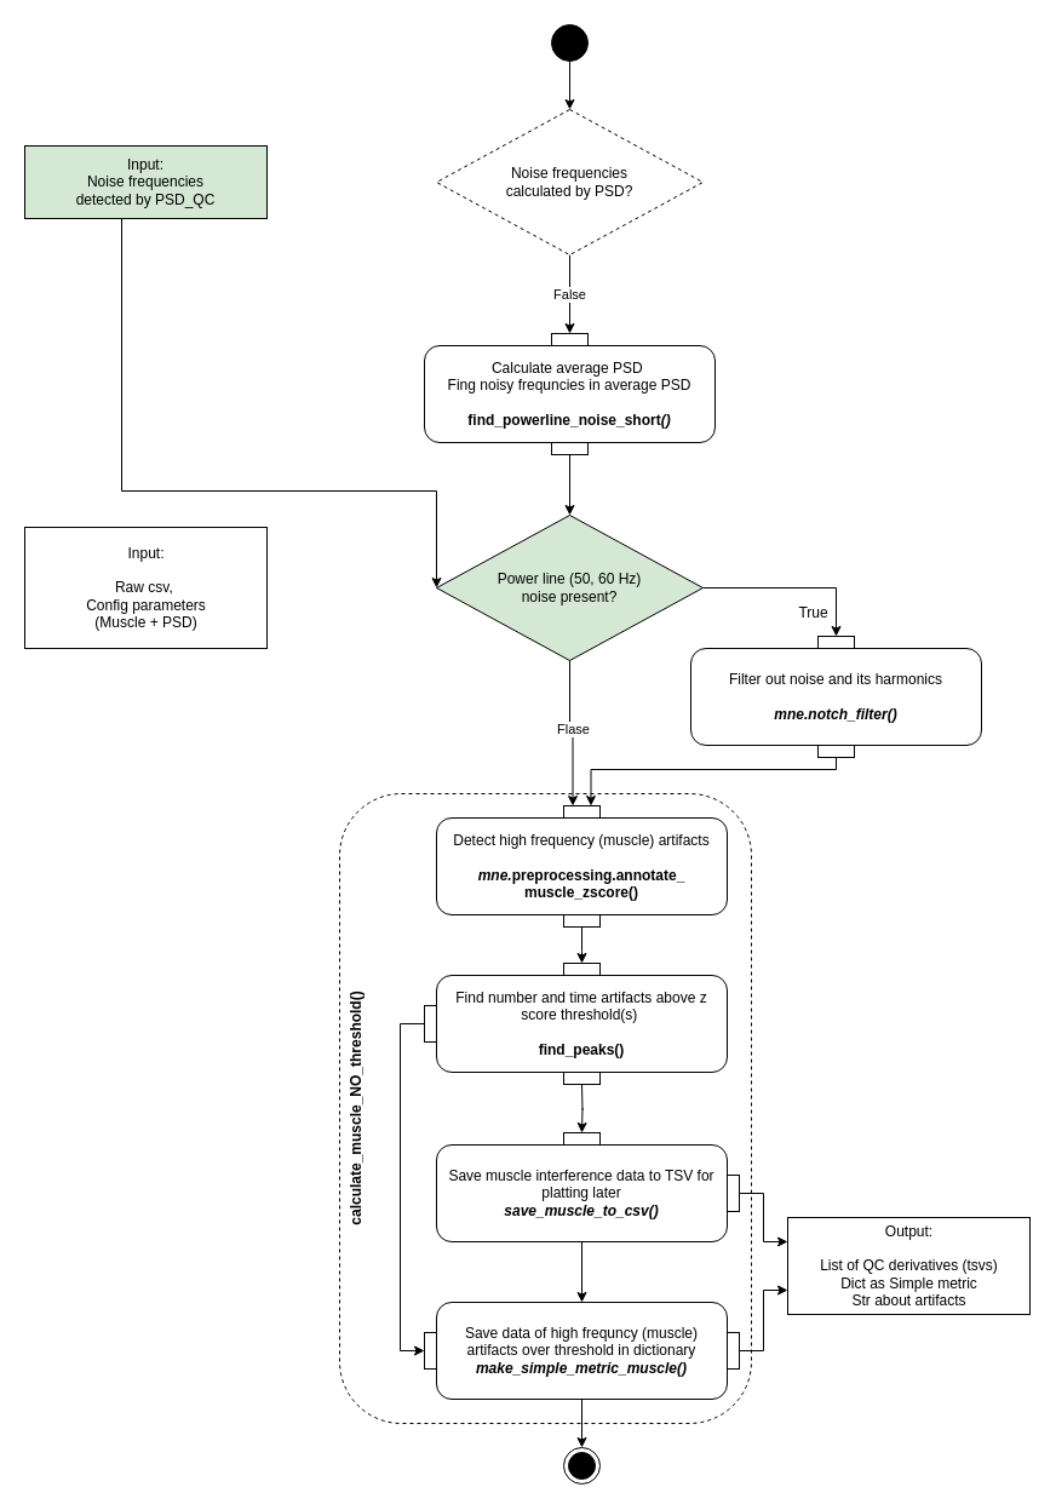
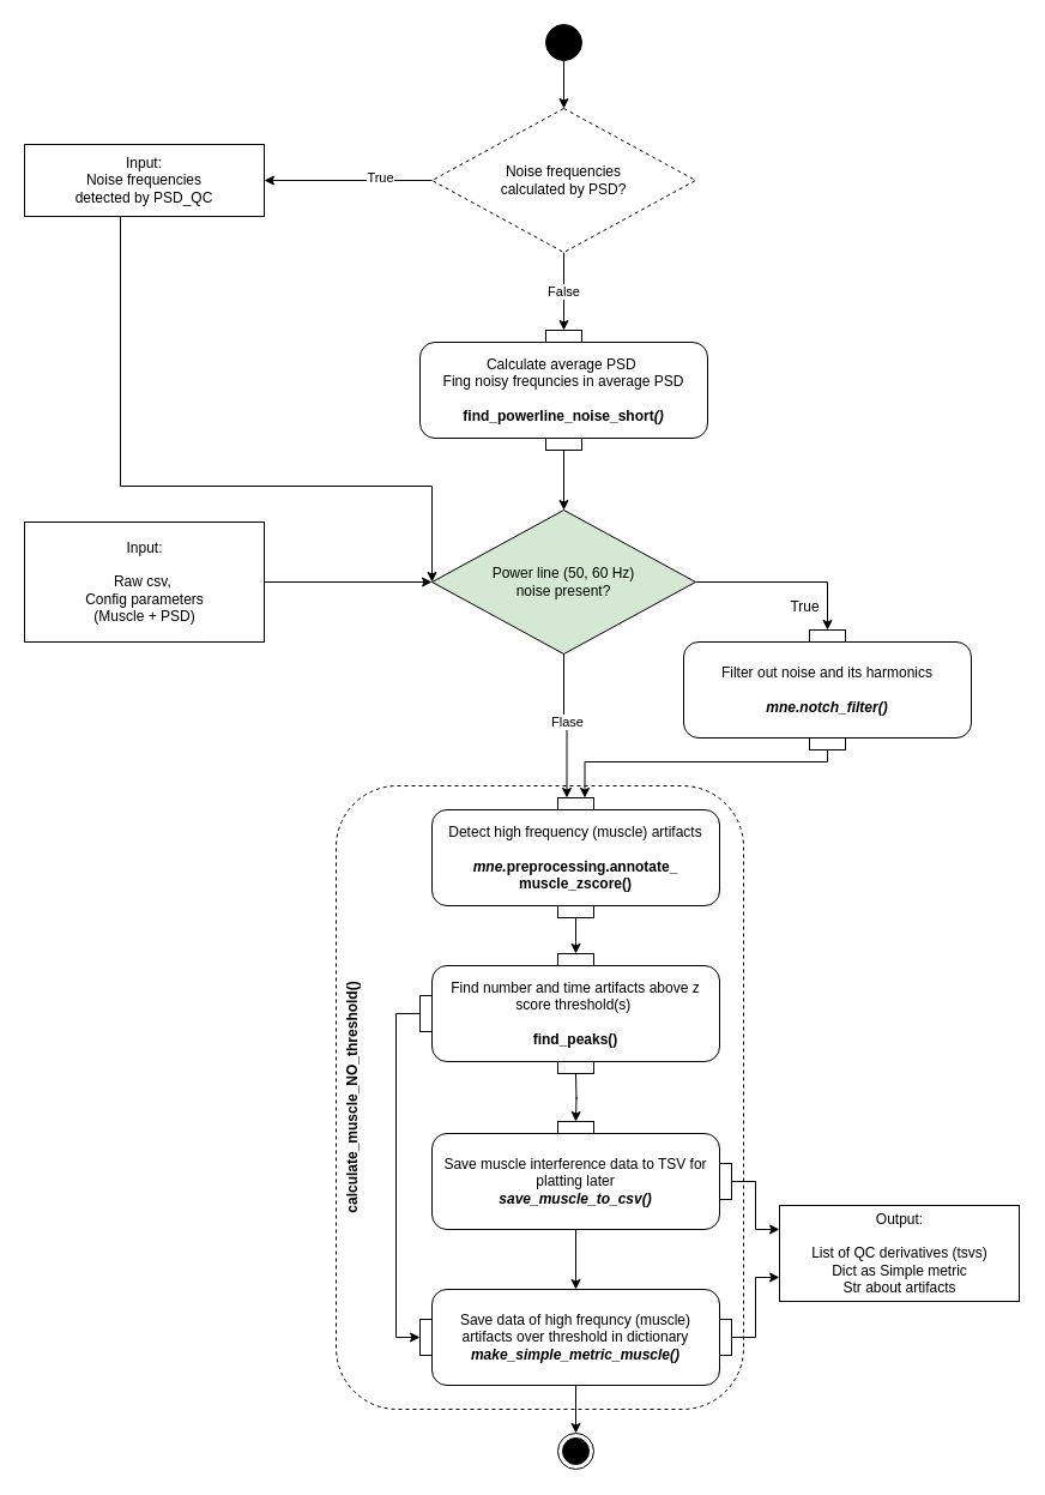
  <mxCell id="0" />
  <mxCell id="1" parent="0" />
  <mxCell id="2" value="&lt;b&gt;calculate_muscle_NO_threshold()&lt;/b&gt;" style="rounded=1;whiteSpace=wrap;html=1;gradientColor=none;fillStyle=hatch;dashed=1;glass=0;shadow=0;horizontal=0;align=center;verticalAlign=top;" vertex="1" parent="1"><mxGeometry x="280" y="655" width="340" height="520" as="geometry" /></mxCell>
  <mxCell id="3" style="edgeStyle=orthogonalEdgeStyle;rounded=0;orthogonalLoop=1;jettySize=auto;html=1;entryX=0.25;entryY=0;entryDx=0;entryDy=0;" parent="1" source="5" target="20" edge="1"><mxGeometry relative="1" as="geometry" /></mxCell>
  <mxCell id="4" value="Flase" style="edgeLabel;html=1;align=center;verticalAlign=middle;resizable=0;points=[];" parent="3" vertex="1" connectable="0"><mxGeometry x="-0.087" y="2" relative="1" as="geometry"><mxPoint as="offset" /></mxGeometry></mxCell>
  <mxCell id="5" value="Power line (50, 60 Hz) &lt;br&gt;noise present?" style="rhombus;whiteSpace=wrap;html=1;fontSize=12;fillColor=#d5e8d4;" parent="1" vertex="1"><mxGeometry x="360" y="425" width="220" height="120" as="geometry" /></mxCell>
  <mxCell id="6" value="" style="endArrow=classic;html=1;rounded=0;fontSize=12;exitX=1;exitY=0.5;exitDx=0;exitDy=0;entryX=0.5;entryY=0;entryDx=0;entryDy=0;" parent="1" source="5" target="15" edge="1"><mxGeometry relative="1" as="geometry"><mxPoint x="450" y="905" as="sourcePoint" /><mxPoint x="660" y="545" as="targetPoint" /><Array as="points"><mxPoint x="690" y="485" /></Array></mxGeometry></mxCell>
  <mxCell id="7" value="True" style="edgeLabel;resizable=0;html=1;align=center;verticalAlign=middle;fontSize=12;" parent="6" connectable="0" vertex="1"><mxGeometry relative="1" as="geometry"><mxPoint x="15" y="20" as="offset" /></mxGeometry></mxCell>
+ <mxCell id="8" style="edgeStyle=orthogonalEdgeStyle;rounded=0;orthogonalLoop=1;jettySize=auto;html=1;" parent="1" source="9" target="5" edge="1"><mxGeometry relative="1" as="geometry" /></mxCell>
  <mxCell id="9" value="Input:&lt;br&gt;&lt;br&gt;Raw csv,&amp;nbsp;&lt;br&gt;Config parameters &lt;br&gt;(Muscle + PSD)&lt;br&gt;" style="html=1;" parent="1" vertex="1"><mxGeometry x="20" y="435" width="200" height="100" as="geometry" /></mxCell>
  <mxCell id="10" value="" style="edgeStyle=orthogonalEdgeStyle;rounded=0;orthogonalLoop=1;jettySize=auto;html=1;" parent="1" source="11" target="46" edge="1"><mxGeometry relative="1" as="geometry" /></mxCell>
  <mxCell id="11" value="" style="ellipse;fillColor=strokeColor;" parent="1" vertex="1"><mxGeometry x="455" y="20" width="30" height="30" as="geometry" /></mxCell>
  <mxCell id="12" value="" style="group" parent="1" vertex="1" connectable="0"><mxGeometry x="570" y="525" width="240" height="100" as="geometry" /></mxCell>
  <mxCell id="13" value="Filter out noise and its harmonics&lt;br&gt;&lt;br&gt;&lt;i&gt;&lt;b&gt;mne.notch_filter()&lt;/b&gt;&lt;/i&gt;" style="html=1;align=center;verticalAlign=middle;rounded=1;absoluteArcSize=1;arcSize=25;dashed=0;fontFamily=Helvetica;fontSize=12;whiteSpace=wrap;container=0;noLabel=0;imageAlign=center;" parent="12" vertex="1"><mxGeometry y="10" width="240" height="80" as="geometry" /></mxCell>
  <mxCell id="14" value="pinOut 2" style="fontStyle=0;labelPosition=center;verticalLabelPosition=bottom;align=center;verticalAlign=top;spacingLeft=2;fontFamily=Helvetica;fontSize=12;resizable=0;container=0;noLabel=1;" parent="12" vertex="1"><mxGeometry x="105" y="90" width="30" height="10" as="geometry" /></mxCell>
  <mxCell id="15" value="pinIn 1" style="fontStyle=0;labelPosition=center;verticalLabelPosition=top;align=center;verticalAlign=bottom;spacingLeft=2;fontFamily=Helvetica;fontSize=12;resizable=0;container=0;noLabel=1;" parent="12" vertex="1"><mxGeometry x="105" width="30" height="10" as="geometry" /></mxCell>
  <mxCell id="16" style="edgeStyle=orthogonalEdgeStyle;rounded=0;orthogonalLoop=1;jettySize=auto;html=1;entryX=0.75;entryY=0;entryDx=0;entryDy=0;exitX=0.5;exitY=1;exitDx=0;exitDy=0;" parent="1" source="14" target="20" edge="1"><mxGeometry relative="1" as="geometry"><mxPoint x="510.84" y="672.97" as="targetPoint" /><Array as="points"><mxPoint x="690" y="635" /><mxPoint x="488" y="635" /></Array></mxGeometry></mxCell>
  <mxCell id="17" value="" style="group" parent="1" vertex="1" connectable="0"><mxGeometry x="360" y="665" width="240" height="100" as="geometry" /></mxCell>
  <mxCell id="18" value="Detect high frequency (muscle) artifacts&lt;b&gt;&lt;i&gt;&lt;br&gt;&lt;br&gt;mne.&lt;/i&gt;&lt;/b&gt;&lt;span style=&quot;border-color: var(--border-color); font-weight: 700; background-color: initial;&quot;&gt;preprocessing.&lt;/span&gt;&lt;span style=&quot;border-color: var(--border-color); font-weight: 700; background-color: initial;&quot;&gt;annotate_&lt;br&gt;muscle_zscore()&lt;/span&gt;" style="html=1;align=center;verticalAlign=middle;rounded=1;absoluteArcSize=1;arcSize=25;dashed=0;fontFamily=Helvetica;fontSize=12;whiteSpace=wrap;container=0;noLabel=0;imageAlign=center;" parent="17" vertex="1"><mxGeometry y="10" width="240" height="80" as="geometry" /></mxCell>
  <mxCell id="19" value="pinOut 2" style="fontStyle=0;labelPosition=center;verticalLabelPosition=bottom;align=center;verticalAlign=top;spacingLeft=2;fontFamily=Helvetica;fontSize=12;resizable=0;container=0;noLabel=1;" parent="17" vertex="1"><mxGeometry x="105" y="90" width="30" height="10" as="geometry" /></mxCell>
  <mxCell id="20" value="pinIn 1" style="fontStyle=0;labelPosition=center;verticalLabelPosition=top;align=center;verticalAlign=bottom;spacingLeft=2;fontFamily=Helvetica;fontSize=12;resizable=0;container=0;noLabel=1;" parent="17" vertex="1"><mxGeometry x="105" width="30" height="10" as="geometry" /></mxCell>
  <mxCell id="21" value="" style="edgeStyle=orthogonalEdgeStyle;rounded=0;orthogonalLoop=1;jettySize=auto;html=1;" parent="1" source="19" edge="1"><mxGeometry relative="1" as="geometry"><mxPoint x="480" y="795" as="targetPoint" /></mxGeometry></mxCell>
  <mxCell id="22" value="" style="edgeStyle=orthogonalEdgeStyle;rounded=0;orthogonalLoop=1;jettySize=auto;html=1;" parent="1" edge="1"><mxGeometry relative="1" as="geometry"><mxPoint x="480" y="895" as="sourcePoint" /><mxPoint x="480" y="935" as="targetPoint" /></mxGeometry></mxCell>
  <mxCell id="23" value="" style="group;flipH=1;" parent="1" vertex="1" connectable="0"><mxGeometry x="350" y="795" width="250" height="100" as="geometry" /></mxCell>
  <mxCell id="24" value="Find number and time artifacts above z score threshold(s)&amp;nbsp;&lt;b style=&quot;border-color: var(--border-color);&quot;&gt;&lt;i style=&quot;border-color: var(--border-color);&quot;&gt;&lt;br style=&quot;border-color: var(--border-color);&quot;&gt;&lt;br style=&quot;border-color: var(--border-color);&quot;&gt;&lt;/i&gt;&lt;/b&gt;&lt;b&gt;&lt;span style=&quot;border-color: var(--border-color);&quot;&gt;find_peaks&lt;/span&gt;()&lt;/b&gt;" style="html=1;align=center;verticalAlign=middle;rounded=1;absoluteArcSize=1;arcSize=25;dashed=0;fontFamily=Helvetica;fontSize=12;whiteSpace=wrap;container=0;noLabel=0;imageAlign=center;" parent="23" vertex="1"><mxGeometry x="10" y="10" width="240" height="80" as="geometry" /></mxCell>
  <mxCell id="25" value="pinOut 2" style="fontStyle=0;labelPosition=center;verticalLabelPosition=bottom;align=center;verticalAlign=top;spacingLeft=2;fontFamily=Helvetica;fontSize=12;resizable=0;container=0;noLabel=1;" parent="23" vertex="1"><mxGeometry x="115" y="90" width="30" height="10" as="geometry" /></mxCell>
  <mxCell id="26" value="pinOut 1" style="fontStyle=0;labelPosition=right;verticalLabelPosition=middle;align=left;verticalAlign=middle;spacingLeft=2;fontFamily=Helvetica;fontSize=12;resizable=0;container=0;noLabel=1;" parent="23" vertex="1"><mxGeometry y="35" width="10" height="30" as="geometry" /></mxCell>
  <mxCell id="27" value="pinIn 1" style="fontStyle=0;labelPosition=center;verticalLabelPosition=top;align=center;verticalAlign=bottom;spacingLeft=2;fontFamily=Helvetica;fontSize=12;resizable=0;container=0;noLabel=1;" parent="23" vertex="1"><mxGeometry x="115" width="30" height="10" as="geometry" /></mxCell>
  <mxCell id="28" value="" style="group;flipH=1;flipV=0;" parent="1" vertex="1" connectable="0"><mxGeometry x="360" y="935" width="250" height="90" as="geometry" /></mxCell>
  <mxCell id="29" value="&lt;span style=&quot;border-color: var(--border-color);&quot;&gt;Save muscle interference data to TSV for platting later&lt;br style=&quot;border-color: var(--border-color);&quot;&gt;&lt;b style=&quot;border-color: var(--border-color);&quot;&gt;&lt;i style=&quot;border-color: var(--border-color);&quot;&gt;save_muscle_to_csv()&lt;/i&gt;&lt;/b&gt;&lt;br&gt;&lt;/span&gt;" style="html=1;align=center;verticalAlign=middle;rounded=1;absoluteArcSize=1;arcSize=25;dashed=0;fontFamily=Helvetica;fontSize=12;whiteSpace=wrap;container=0;noLabel=0;imageAlign=center;" parent="28" vertex="1"><mxGeometry y="10" width="240" height="80" as="geometry" /></mxCell>
  <mxCell id="30" value="pinIn 2" style="fontStyle=0;labelPosition=left;verticalLabelPosition=middle;align=right;verticalAlign=middle;spacingLeft=2;fontFamily=Helvetica;fontSize=12;flipH=0;resizable=0;container=0;noLabel=1;" parent="28" vertex="1"><mxGeometry x="240" y="35" width="10" height="30" as="geometry" /></mxCell>
  <mxCell id="31" value="pinIn 1" style="fontStyle=0;labelPosition=center;verticalLabelPosition=top;align=center;verticalAlign=bottom;spacingLeft=2;fontFamily=Helvetica;fontSize=12;resizable=0;container=0;noLabel=1;" parent="28" vertex="1"><mxGeometry x="105" width="30" height="10" as="geometry" /></mxCell>
  <mxCell id="32" value="Output:&lt;br&gt;&lt;br&gt;List of QC derivatives (tsvs)&lt;br&gt;Dict as Simple metric&lt;br&gt;Str about artifacts" style="html=1;dashed=0;fontFamily=Helvetica;fontSize=12;fontColor=rgb(0, 0, 0);align=center;strokeColor=rgb(0, 0, 0);fillColor=rgb(255, 255, 255);" parent="1" vertex="1"><mxGeometry x="650" y="1005" width="200" height="80" as="geometry" /></mxCell>
  <mxCell id="33" value="" style="group" parent="1" vertex="1" connectable="0"><mxGeometry x="350" y="1075" width="260" height="80" as="geometry" /></mxCell>
  <mxCell id="34" value="Save data of high frequncy (muscle) &lt;br&gt;artifacts over threshold&amp;nbsp;in dictionary&lt;br style=&quot;border-color: var(--border-color);&quot;&gt;&lt;b style=&quot;border-color: var(--border-color);&quot;&gt;&lt;i style=&quot;border-color: var(--border-color);&quot;&gt;make_simple_metric_muscle()&lt;/i&gt;&lt;/b&gt;" style="html=1;align=center;verticalAlign=middle;rounded=1;absoluteArcSize=1;arcSize=25;dashed=0;fontFamily=Helvetica;fontSize=12;whiteSpace=wrap;container=0;noLabel=0;imageAlign=center;" parent="33" vertex="1"><mxGeometry x="10" width="240" height="80" as="geometry" /></mxCell>
  <mxCell id="35" value="pinOut 1" style="fontStyle=0;labelPosition=right;verticalLabelPosition=middle;align=left;verticalAlign=middle;spacingLeft=2;fontFamily=Helvetica;fontSize=12;resizable=0;container=0;noLabel=1;" parent="33" vertex="1"><mxGeometry x="250" y="25" width="10" height="30" as="geometry" /></mxCell>
  <mxCell id="36" value="pinIn 2" style="fontStyle=0;labelPosition=left;verticalLabelPosition=middle;align=right;verticalAlign=middle;spacingLeft=2;fontFamily=Helvetica;fontSize=12;flipH=0;resizable=0;container=0;noLabel=1;" parent="33" vertex="1"><mxGeometry y="25" width="10" height="30" as="geometry" /></mxCell>
  <mxCell id="37" value="" style="ellipse;html=1;shape=endState;fillColor=strokeColor;" parent="1" vertex="1"><mxGeometry x="465" y="1195" width="30" height="30" as="geometry" /></mxCell>
  <mxCell id="38" value="" style="edgeStyle=orthogonalEdgeStyle;rounded=0;orthogonalLoop=1;jettySize=auto;html=1;" parent="1" source="34" target="37" edge="1"><mxGeometry relative="1" as="geometry" /></mxCell>
  <mxCell id="39" value="" style="edgeStyle=orthogonalEdgeStyle;rounded=0;orthogonalLoop=1;jettySize=auto;html=1;" parent="1" source="29" target="34" edge="1"><mxGeometry relative="1" as="geometry" /></mxCell>
  <mxCell id="40" style="edgeStyle=orthogonalEdgeStyle;rounded=0;orthogonalLoop=1;jettySize=auto;html=1;entryX=0;entryY=0.5;entryDx=0;entryDy=0;" parent="1" source="26" target="36" edge="1"><mxGeometry relative="1" as="geometry"><Array as="points"><mxPoint x="330" y="845" /><mxPoint x="330" y="1115" /></Array></mxGeometry></mxCell>
  <mxCell id="41" style="edgeStyle=orthogonalEdgeStyle;rounded=0;orthogonalLoop=1;jettySize=auto;html=1;entryX=0;entryY=0.25;entryDx=0;entryDy=0;" parent="1" source="30" target="32" edge="1"><mxGeometry relative="1" as="geometry" /></mxCell>
  <mxCell id="42" style="edgeStyle=orthogonalEdgeStyle;rounded=0;orthogonalLoop=1;jettySize=auto;html=1;entryX=0;entryY=0.75;entryDx=0;entryDy=0;" parent="1" source="35" target="32" edge="1"><mxGeometry relative="1" as="geometry" /></mxCell>
+ <mxCell id="43" style="edgeStyle=orthogonalEdgeStyle;rounded=0;orthogonalLoop=1;jettySize=auto;html=1;entryX=1;entryY=0.5;entryDx=0;entryDy=0;" parent="1" source="46" target="48" edge="1"><mxGeometry relative="1" as="geometry" /></mxCell>
+ <mxCell id="44" value="True" style="edgeLabel;html=1;align=center;verticalAlign=middle;resizable=0;points=[];" parent="43" vertex="1" connectable="0"><mxGeometry x="-0.375" y="-3" relative="1" as="geometry"><mxPoint as="offset" /></mxGeometry></mxCell>
  <mxCell id="45" value="False" style="edgeStyle=orthogonalEdgeStyle;rounded=0;orthogonalLoop=1;jettySize=auto;html=1;" parent="1" source="46" target="52" edge="1"><mxGeometry relative="1" as="geometry"><Array as="points"><mxPoint x="470" y="245" /><mxPoint x="470" y="245" /></Array></mxGeometry></mxCell>
  <mxCell id="46" value="Noise frequencies &lt;br&gt;calculated by PSD?" style="rhombus;whiteSpace=wrap;html=1;fontSize=12;dashed=1;" parent="1" vertex="1"><mxGeometry x="360" y="90" width="220" height="120" as="geometry" /></mxCell>
  <mxCell id="47" style="edgeStyle=orthogonalEdgeStyle;rounded=0;orthogonalLoop=1;jettySize=auto;html=1;" parent="1" source="48" edge="1"><mxGeometry relative="1" as="geometry"><mxPoint x="360" as="targetPoint" y="485" /><Array as="points"><mxPoint x="100" y="405" /><mxPoint x="360" y="405" /></Array></mxGeometry></mxCell>
- <mxCell id="48" value="Input:&lt;br&gt;Noise frequencies&lt;br style=&quot;border-color: var(--border-color);&quot;&gt;&lt;span style=&quot;&quot;&gt;detected by PSD_QC&lt;/span&gt;" style="rounded=0;whiteSpace=wrap;html=1;fillColor=#d5e8d4;" parent="1" vertex="1"><mxGeometry x="20" y="120" width="200" height="60" as="geometry" /></mxCell>
+ <mxCell id="48" value="Input:&lt;br&gt;Noise frequencies&lt;br style=&quot;border-color: var(--border-color);&quot;&gt;&lt;span style=&quot;&quot;&gt;detected by PSD_QC&lt;/span&gt;" style="rounded=0;whiteSpace=wrap;html=1;" parent="1" vertex="1"><mxGeometry x="20" y="120" width="200" height="60" as="geometry" /></mxCell>
  <mxCell id="49" value="" style="group" parent="1" vertex="1" connectable="0"><mxGeometry x="350" y="275" width="240" height="100" as="geometry" /></mxCell>
  <mxCell id="50" value="Calculate average PSD&amp;nbsp;&lt;br&gt;Fing noisy frequncies in average PSD&lt;br&gt;&lt;br&gt;&lt;b&gt;find_powerline_noise_short&lt;/b&gt;&lt;i&gt;&lt;b&gt;()&lt;/b&gt;&lt;/i&gt;" style="html=1;align=center;verticalAlign=middle;rounded=1;absoluteArcSize=1;arcSize=25;dashed=0;fontFamily=Helvetica;fontSize=12;whiteSpace=wrap;container=0;noLabel=0;imageAlign=center;" parent="49" vertex="1"><mxGeometry y="10" width="240" height="80" as="geometry" /></mxCell>
  <mxCell id="51" value="pinOut 2" style="fontStyle=0;labelPosition=center;verticalLabelPosition=bottom;align=center;verticalAlign=top;spacingLeft=2;fontFamily=Helvetica;fontSize=12;resizable=0;container=0;noLabel=1;" parent="49" vertex="1"><mxGeometry x="105" y="90" width="30" height="10" as="geometry" /></mxCell>
  <mxCell id="52" value="pinIn 1" style="fontStyle=0;labelPosition=center;verticalLabelPosition=top;align=center;verticalAlign=bottom;spacingLeft=2;fontFamily=Helvetica;fontSize=12;resizable=0;container=0;noLabel=1;" parent="49" vertex="1"><mxGeometry x="105" width="30" height="10" as="geometry" /></mxCell>
  <mxCell id="53" value="" style="edgeStyle=orthogonalEdgeStyle;rounded=0;orthogonalLoop=1;jettySize=auto;html=1;" parent="1" source="51" target="5" edge="1"><mxGeometry relative="1" as="geometry" /></mxCell>
